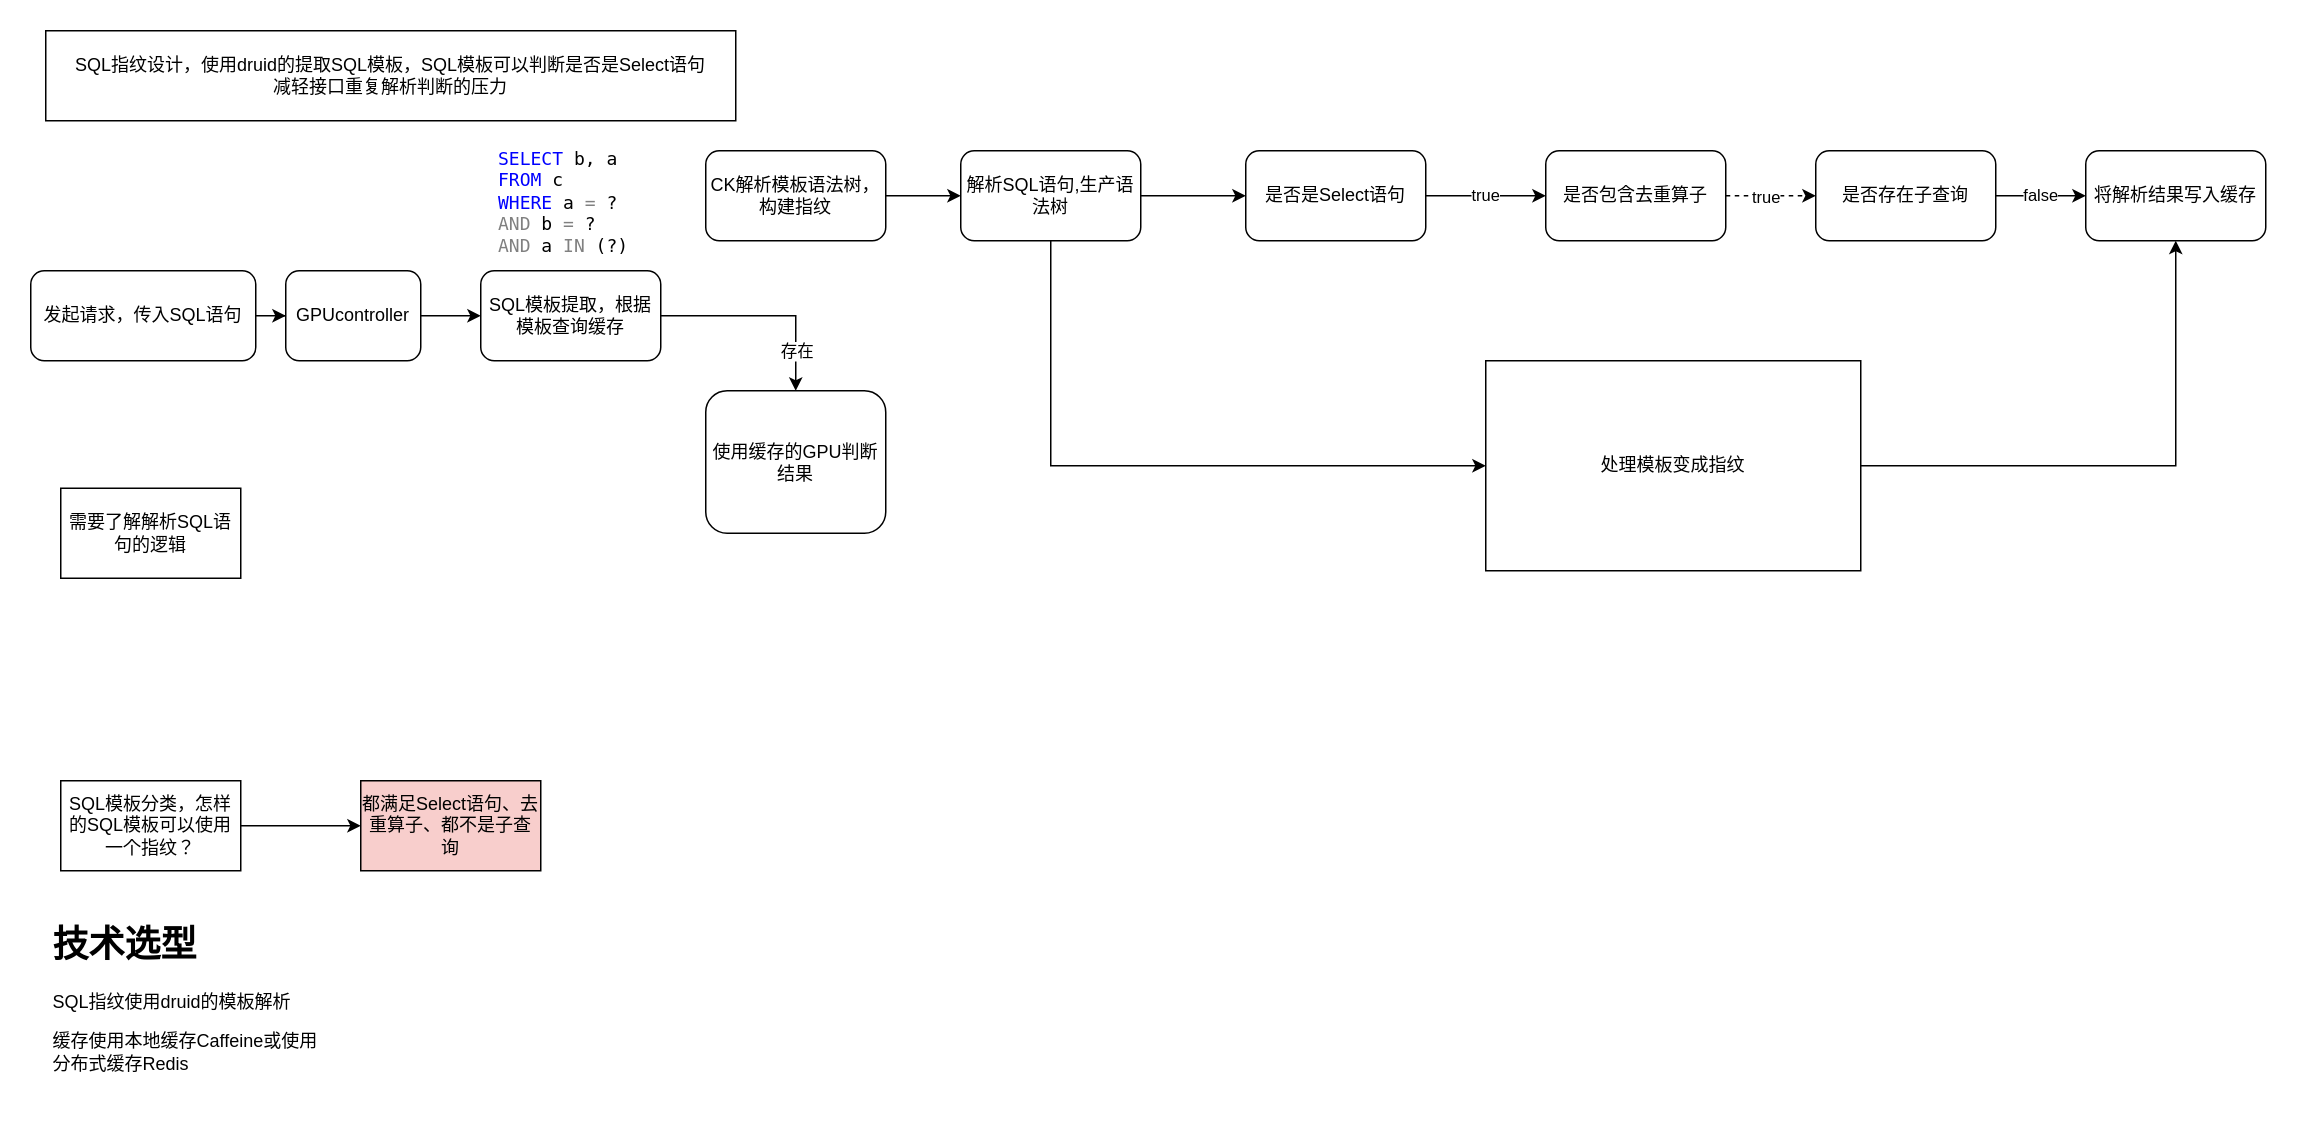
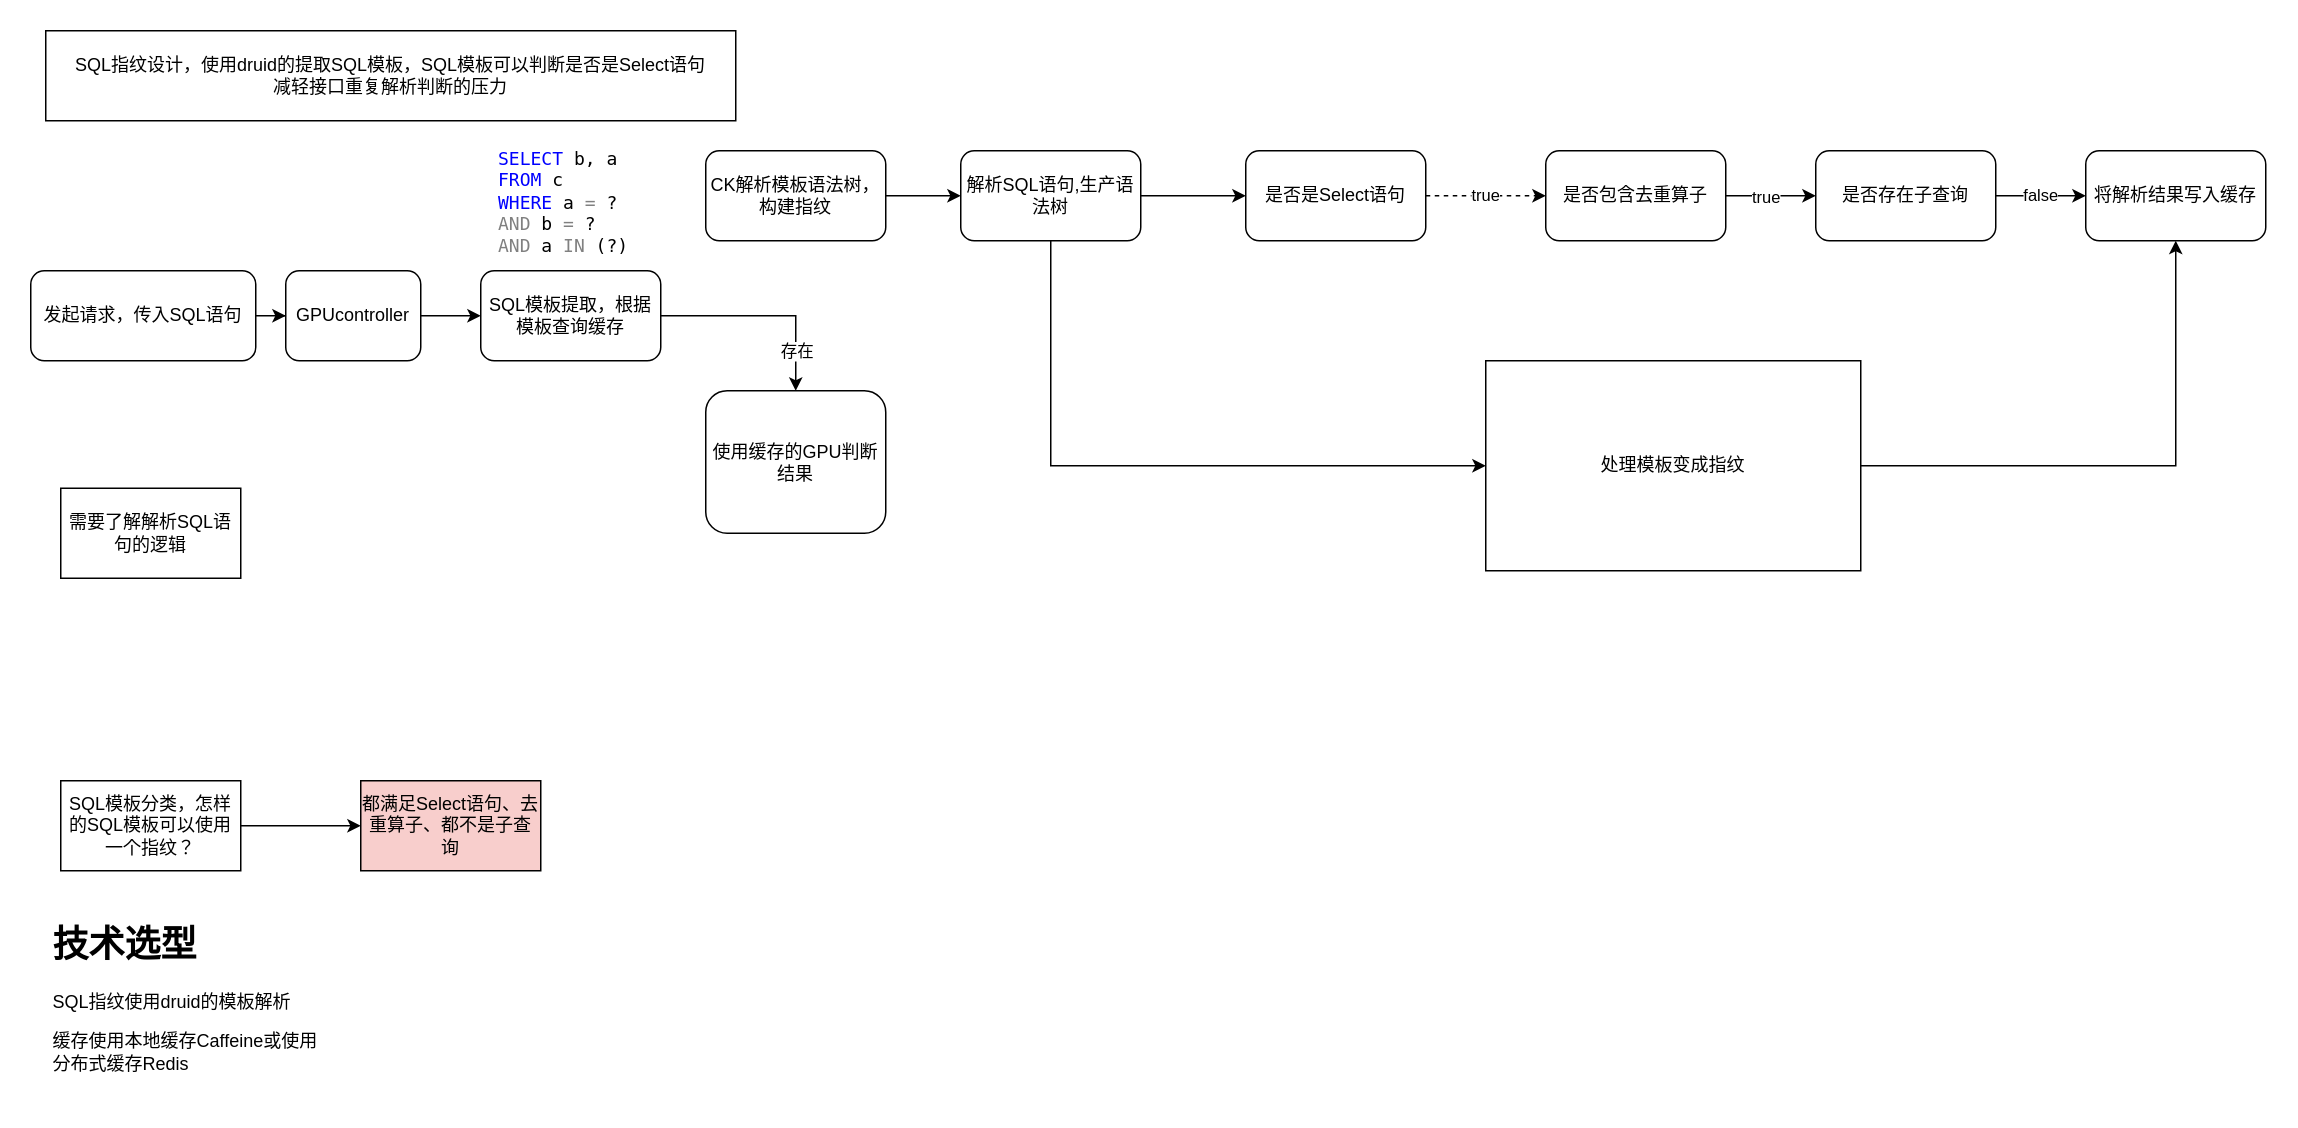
  <mxCell id="0" />
  <mxCell id="1" parent="0" />
  <mxCell id="2" value="" style="edgeStyle=orthogonalEdgeStyle;rounded=0;orthogonalLoop=1;jettySize=auto;html=1;" edge="1" parent="1" source="3" target="7"><mxGeometry relative="1" as="geometry" /></mxCell>
  <mxCell id="3" value="GPUcontroller" style="rounded=1;whiteSpace=wrap;html=1;" vertex="1" parent="1"><mxGeometry x="190" y="180" width="90" height="60" as="geometry" /></mxCell>
  <mxCell id="4" value="SQL指纹设计，使用druid的提取SQL模板，SQL模板可以判断是否是Select语句&lt;br&gt;减轻接口重复解析判断的压力" style="rounded=0;whiteSpace=wrap;html=1;" vertex="1" parent="1"><mxGeometry x="30" y="20" width="460" height="60" as="geometry" /></mxCell>
  <mxCell id="5" style="edgeStyle=orthogonalEdgeStyle;rounded=0;orthogonalLoop=1;jettySize=auto;html=1;" edge="1" parent="1" source="7" target="10"><mxGeometry relative="1" as="geometry" /></mxCell>
  <mxCell id="6" value="存在" style="edgeLabel;html=1;align=center;verticalAlign=middle;resizable=0;points=[];" vertex="1" connectable="0" parent="5"><mxGeometry x="0.41" y="-3" relative="1" as="geometry"><mxPoint x="3" y="14" as="offset" /></mxGeometry></mxCell>
  <mxCell id="7" value="SQL模板提取，根据模板查询缓存" style="rounded=1;whiteSpace=wrap;html=1;" vertex="1" parent="1"><mxGeometry x="320" y="180" width="120" height="60" as="geometry" /></mxCell>
  <mxCell id="8" value="" style="edgeStyle=orthogonalEdgeStyle;rounded=0;orthogonalLoop=1;jettySize=auto;html=1;" edge="1" parent="1" source="9" target="17"><mxGeometry relative="1" as="geometry" /></mxCell>
  <mxCell id="9" value="CK解析模板语法树，构建指纹" style="rounded=1;whiteSpace=wrap;html=1;" vertex="1" parent="1"><mxGeometry x="470" y="100" width="120" height="60" as="geometry" /></mxCell>
  <mxCell id="10" value="使用缓存的GPU判断结果" style="rounded=1;whiteSpace=wrap;html=1;" vertex="1" parent="1"><mxGeometry x="470" y="260" width="120" height="95" as="geometry" /></mxCell>
  <mxCell id="11" style="edgeStyle=orthogonalEdgeStyle;rounded=0;orthogonalLoop=1;jettySize=auto;html=1;entryX=0;entryY=0.5;entryDx=0;entryDy=0;" edge="1" parent="1" source="12" target="3"><mxGeometry relative="1" as="geometry" /></mxCell>
  <mxCell id="12" value="发起请求，传入SQL语句" style="rounded=1;whiteSpace=wrap;html=1;" vertex="1" parent="1"><mxGeometry y="180" width="150" height="60" as="geometry" x="20" /></mxCell>
  <mxCell id="13" value="&lt;pre&gt;&lt;span style=&quot;color: rgba(0, 0, 255, 1)&quot;&gt;SELECT&lt;/span&gt;&lt;span style=&quot;color: rgba(0, 0, 0, 1)&quot;&gt; b, a&#10;&lt;/span&gt;&lt;span style=&quot;color: rgba(0, 0, 255, 1)&quot;&gt;FROM&lt;/span&gt;&lt;span style=&quot;color: rgba(0, 0, 0, 1)&quot;&gt; c&#10;&lt;/span&gt;&lt;span style=&quot;color: rgba(0, 0, 255, 1)&quot;&gt;WHERE&lt;/span&gt; a &lt;span style=&quot;color: rgba(128, 128, 128, 1)&quot;&gt;=&lt;/span&gt;&lt;span style=&quot;color: rgba(0, 0, 0, 1)&quot;&gt; ?&#10;&lt;/span&gt;&lt;span style=&quot;color: rgba(128, 128, 128, 1)&quot;&gt;AND&lt;/span&gt; b &lt;span style=&quot;color: rgba(128, 128, 128, 1)&quot;&gt;=&lt;/span&gt;&lt;span style=&quot;color: rgba(0, 0, 0, 1)&quot;&gt; ?&#10;&lt;/span&gt;&lt;span style=&quot;color: rgba(128, 128, 128, 1)&quot;&gt;AND&lt;/span&gt; a &lt;span style=&quot;color: rgba(128, 128, 128, 1)&quot;&gt;IN&lt;/span&gt; (?)&lt;/pre&gt;" style="text;whiteSpace=wrap;html=1;" vertex="1" parent="1"><mxGeometry x="330" y="80" width="110" height="120" as="geometry" /></mxCell>
- <mxCell id="14" value="true" style="edgeStyle=orthogonalEdgeStyle;rounded=0;orthogonalLoop=1;jettySize=auto;html=1;exitX=1;exitY=0.5;exitDx=0;exitDy=0;" edge="1" parent="1" source="31" target="20"><mxGeometry relative="1" as="geometry" /></mxCell>
+ <mxCell id="14" value="true" style="edgeStyle=orthogonalEdgeStyle;rounded=0;orthogonalLoop=1;jettySize=auto;html=1;exitX=1;exitY=0.5;exitDx=0;exitDy=0;dashed=1;" edge="1" parent="1" source="31" target="20"><mxGeometry relative="1" as="geometry" /></mxCell>
  <mxCell id="15" style="edgeStyle=orthogonalEdgeStyle;rounded=0;orthogonalLoop=1;jettySize=auto;html=1;entryX=0;entryY=0.5;entryDx=0;entryDy=0;" edge="1" parent="1" source="17" target="29"><mxGeometry relative="1" as="geometry"><Array as="points"><mxPoint x="700" y="310" /></Array></mxGeometry></mxCell>
  <mxCell id="16" style="edgeStyle=orthogonalEdgeStyle;rounded=0;orthogonalLoop=1;jettySize=auto;html=1;exitX=1;exitY=0.5;exitDx=0;exitDy=0;entryX=0;entryY=0.5;entryDx=0;entryDy=0;" edge="1" parent="1" source="17" target="31"><mxGeometry relative="1" as="geometry" /></mxCell>
  <mxCell id="17" value="解析SQL语句,生产语法树" style="rounded=1;whiteSpace=wrap;html=1;" vertex="1" parent="1"><mxGeometry x="640" y="100" width="120" height="60" as="geometry" /></mxCell>
- <mxCell id="18" value="" style="edgeStyle=orthogonalEdgeStyle;rounded=0;orthogonalLoop=1;jettySize=auto;html=1;dashed=1;" edge="1" parent="1" source="20" target="24"><mxGeometry relative="1" as="geometry" /></mxCell>
+ <mxCell id="18" value="" style="edgeStyle=orthogonalEdgeStyle;rounded=0;orthogonalLoop=1;jettySize=auto;html=1;" edge="1" parent="1" source="20" target="24"><mxGeometry relative="1" as="geometry" /></mxCell>
  <mxCell id="19" value="true" style="edgeLabel;html=1;align=center;verticalAlign=middle;resizable=0;points=[];" vertex="1" connectable="0" parent="18"><mxGeometry x="0.219" y="-2" relative="1" as="geometry"><mxPoint x="-11" y="-2" as="offset" /></mxGeometry></mxCell>
  <mxCell id="20" value="是否包含去重算子" style="whiteSpace=wrap;html=1;rounded=1;" vertex="1" parent="1"><mxGeometry x="1030" y="100" width="120" height="60" as="geometry" /></mxCell>
  <mxCell id="21" value="" style="edgeStyle=orthogonalEdgeStyle;rounded=0;orthogonalLoop=1;jettySize=auto;html=1;" edge="1" parent="1" source="22" target="26"><mxGeometry relative="1" as="geometry" /></mxCell>
  <mxCell id="22" value="SQL模板分类，怎样的SQL模板可以使用一个指纹？" style="rounded=0;whiteSpace=wrap;html=1;" vertex="1" parent="1"><mxGeometry x="40" y="520" width="120" height="60" as="geometry" /></mxCell>
  <mxCell id="23" value="false" style="edgeStyle=orthogonalEdgeStyle;rounded=0;orthogonalLoop=1;jettySize=auto;html=1;" edge="1" parent="1" source="24" target="25"><mxGeometry relative="1" as="geometry" /></mxCell>
  <mxCell id="24" value="是否存在子查询" style="whiteSpace=wrap;html=1;rounded=1;" vertex="1" parent="1"><mxGeometry x="1210" y="100" width="120" height="60" as="geometry" /></mxCell>
  <mxCell id="25" value="将解析结果写入缓存" style="whiteSpace=wrap;html=1;rounded=1;" vertex="1" parent="1"><mxGeometry x="1390" y="100" width="120" height="60" as="geometry" /></mxCell>
  <mxCell id="26" value="都满足Select语句、去重算子、都不是子查询" style="whiteSpace=wrap;html=1;rounded=0;fillColor=#f8cecc;" vertex="1" parent="1"><mxGeometry x="240" y="520" width="120" height="60" as="geometry" /></mxCell>
  <mxCell id="27" value="&lt;h1&gt;技术选型&lt;/h1&gt;&lt;p&gt;SQL指纹使用druid的模板解析&lt;/p&gt;&lt;p&gt;缓存使用本地缓存Caffeine或使用分布式缓存Redis&lt;/p&gt;&lt;h1 style=&quot;box-sizing: border-box; break-after: avoid-page; break-inside: avoid; orphans: 4; font-size: 2.25em; margin-top: 1rem; margin-bottom: 1rem; color: rgb(201, 209, 217); font-family: Nunito, sans-serif; padding-top: 20px; position: relative; line-height: 1.2; cursor: text; padding-bottom: 0.3em; border-bottom: 1px solid var(--color-border-secondary); text-align: justify;&quot; class=&quot;md-end-block md-heading md-focus&quot;&gt;&lt;br&gt;&lt;/h1&gt;" style="text;html=1;strokeColor=none;fillColor=none;spacing=5;spacingTop=-20;whiteSpace=wrap;overflow=hidden;rounded=0;" vertex="1" parent="1"><mxGeometry x="30" y="610" width="190" height="120" as="geometry" /></mxCell>
  <mxCell id="28" style="edgeStyle=orthogonalEdgeStyle;rounded=0;orthogonalLoop=1;jettySize=auto;html=1;entryX=0.5;entryY=1;entryDx=0;entryDy=0;" edge="1" parent="1" source="29" target="25"><mxGeometry relative="1" as="geometry"><mxPoint x="1335" y="310" as="targetPoint" /></mxGeometry></mxCell>
  <mxCell id="29" value="处理模板变成指纹" style="rounded=0;whiteSpace=wrap;html=1;" vertex="1" parent="1"><mxGeometry x="990" y="240" width="250" height="140" as="geometry" /></mxCell>
  <mxCell id="30" value="需要了解解析SQL语句的逻辑" style="rounded=0;whiteSpace=wrap;html=1;" vertex="1" parent="1"><mxGeometry x="40" y="325" width="120" height="60" as="geometry" /></mxCell>
  <mxCell id="31" value="是否是Select语句" style="rounded=1;whiteSpace=wrap;html=1;" vertex="1" parent="1"><mxGeometry x="830" y="100" width="120" height="60" as="geometry" /></mxCell>
